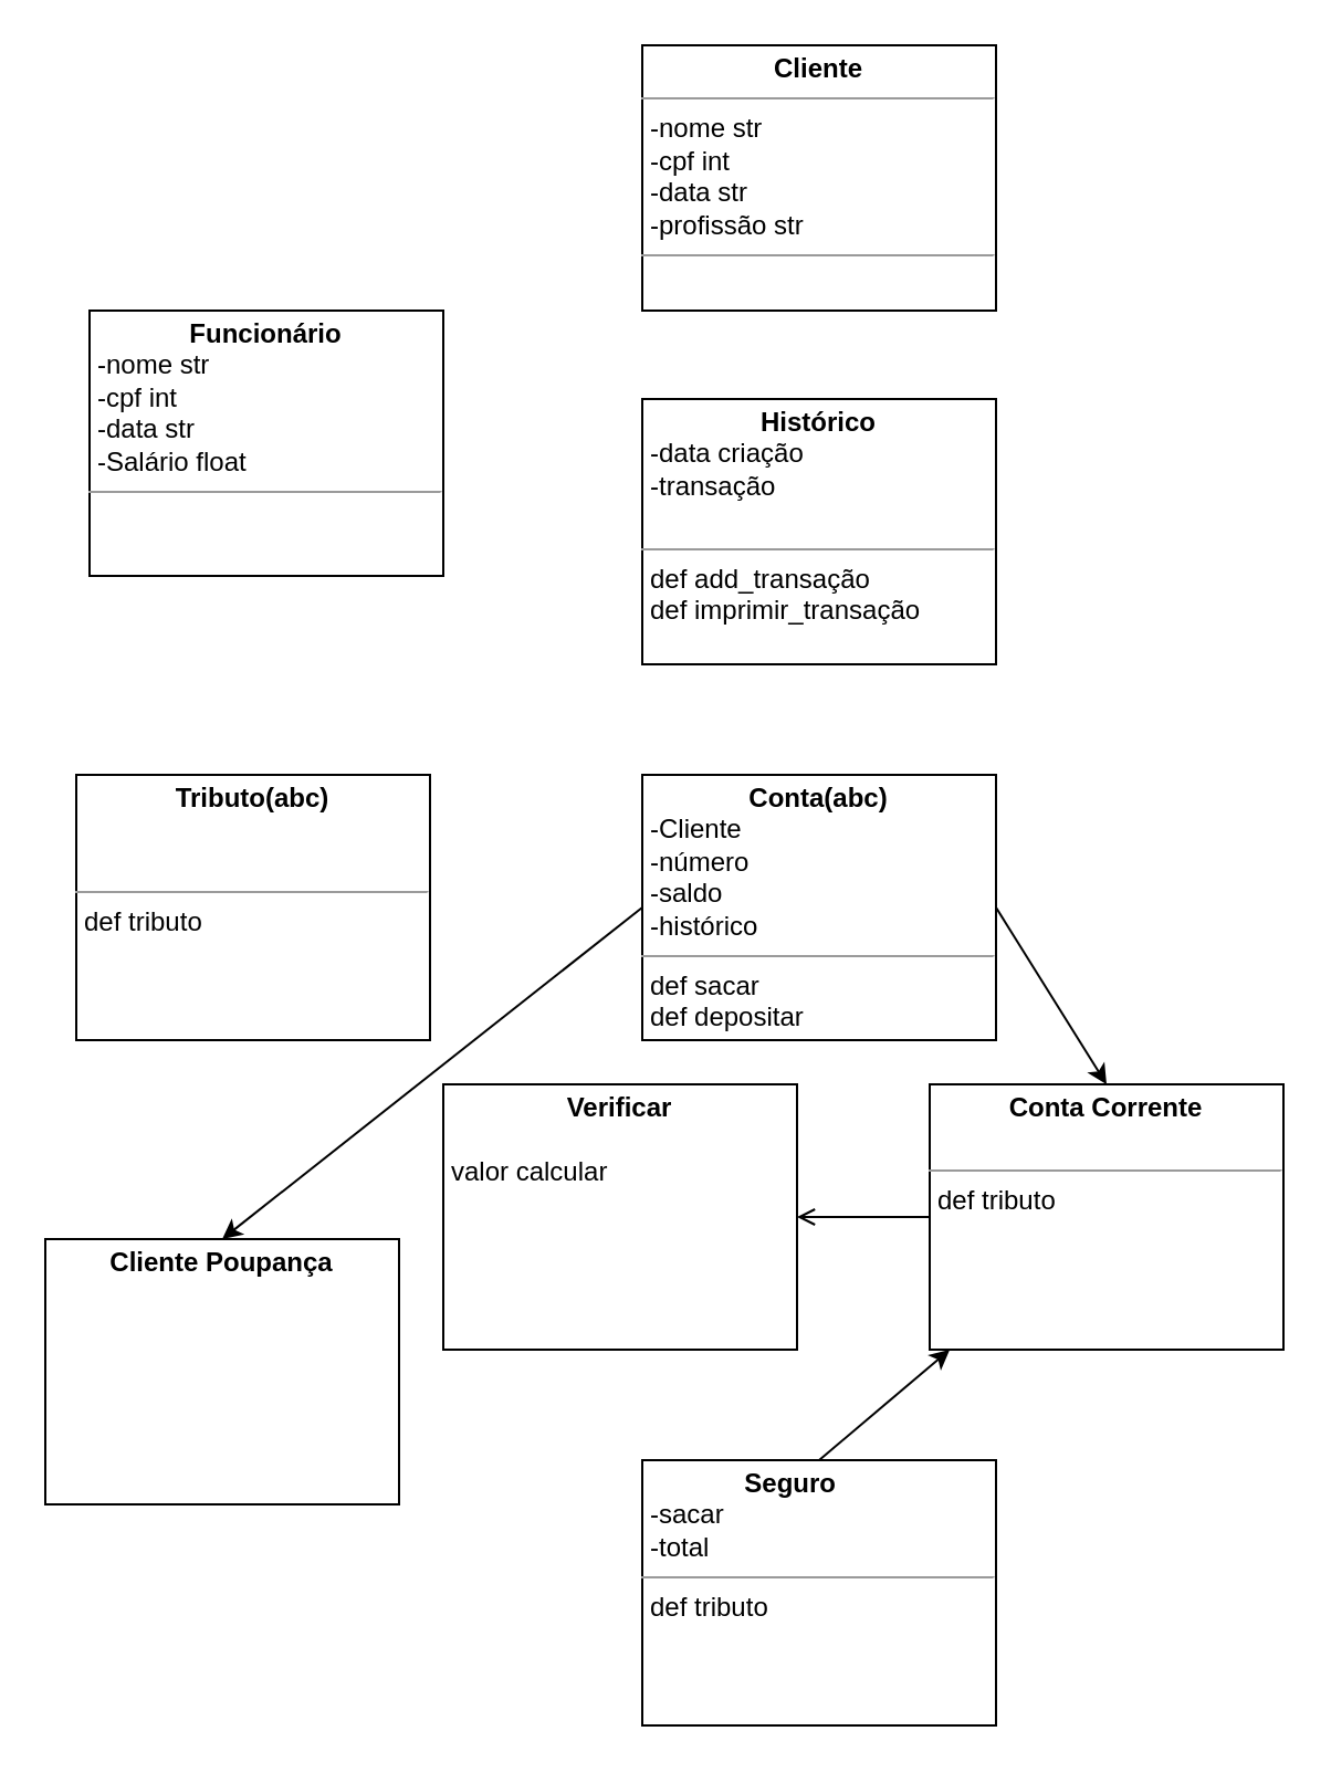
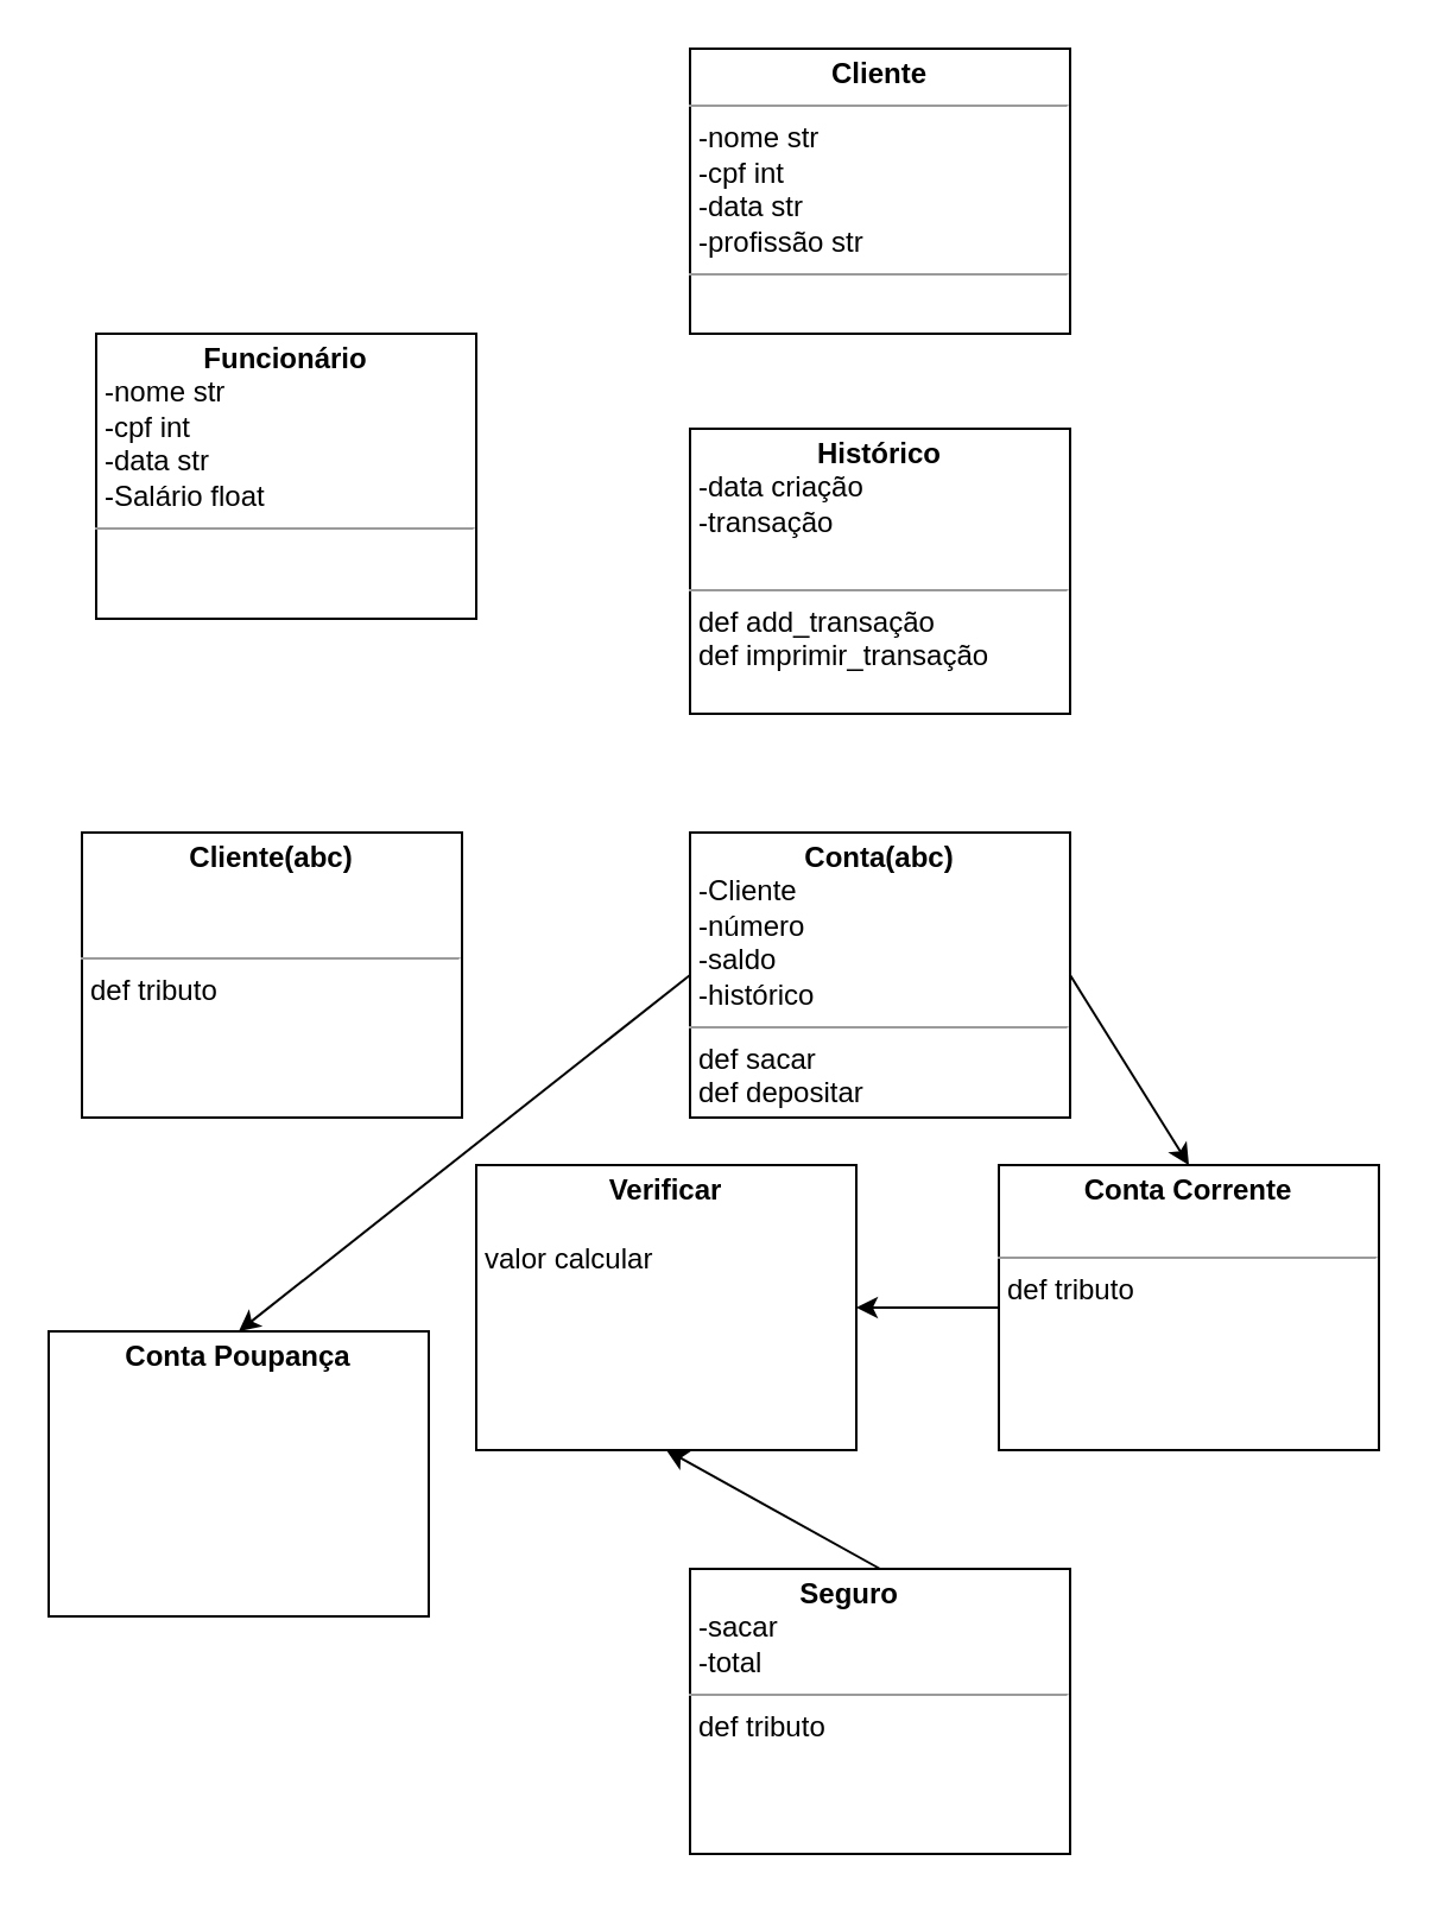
  <mxCell id="0" />
  <mxCell id="1" parent="0" />
  <mxCell id="2" value="&lt;p style=&quot;margin: 0px ; margin-top: 4px ; text-align: center&quot;&gt;&lt;b&gt;Cliente&lt;/b&gt;&lt;/p&gt;&lt;hr size=&quot;1&quot;&gt;&lt;p style=&quot;margin: 0px ; margin-left: 4px&quot;&gt;-nome str&lt;/p&gt;&lt;p style=&quot;margin: 0px ; margin-left: 4px&quot;&gt;-cpf int&lt;/p&gt;&lt;p style=&quot;margin: 0px ; margin-left: 4px&quot;&gt;-data str&lt;/p&gt;&lt;p style=&quot;margin: 0px ; margin-left: 4px&quot;&gt;-profissão str&lt;/p&gt;&lt;hr size=&quot;1&quot;&gt;&lt;p style=&quot;margin: 0px ; margin-left: 4px&quot;&gt;&lt;br&gt;&lt;/p&gt;" style="verticalAlign=top;align=left;overflow=fill;fontSize=12;fontFamily=Helvetica;html=1;" vertex="1" parent="1"><mxGeometry x="290" y="20" width="160" height="120" as="geometry" /></mxCell>
  <mxCell id="3" value="&lt;p style=&quot;margin: 0px ; margin-top: 4px ; text-align: center&quot;&gt;&lt;b&gt;Funcionário&lt;/b&gt;&lt;/p&gt;&lt;p style=&quot;margin: 0px ; margin-left: 4px&quot;&gt;-nome str&lt;/p&gt;&lt;p style=&quot;margin: 0px ; margin-left: 4px&quot;&gt;-cpf int&lt;/p&gt;&lt;p style=&quot;margin: 0px ; margin-left: 4px&quot;&gt;-data str&lt;/p&gt;&lt;p style=&quot;margin: 0px ; margin-left: 4px&quot;&gt;-Salário float&lt;/p&gt;&lt;hr size=&quot;1&quot;&gt;&lt;p style=&quot;margin: 0px ; margin-left: 4px&quot;&gt;&lt;br&gt;&lt;/p&gt;" style="verticalAlign=top;align=left;overflow=fill;fontSize=12;fontFamily=Helvetica;html=1;" vertex="1" parent="1"><mxGeometry x="40" y="140" width="160" height="120" as="geometry" /></mxCell>
  <mxCell id="4" value="&lt;p style=&quot;text-align: center ; margin: 4px 0px 0px&quot;&gt;&lt;span style=&quot;text-align: left&quot;&gt;&lt;b&gt;Verificar&lt;/b&gt;&lt;/span&gt;&lt;br&gt;&lt;/p&gt;&lt;p style=&quot;margin: 0px ; margin-left: 4px&quot;&gt;&lt;/p&gt;&lt;p style=&quot;margin: 0px ; margin-left: 4px&quot;&gt;&lt;br&gt;&lt;/p&gt;&lt;p style=&quot;margin: 0px ; margin-left: 4px&quot;&gt;valor calcular&lt;/p&gt;" style="verticalAlign=top;align=left;overflow=fill;fontSize=12;fontFamily=Helvetica;html=1;" vertex="1" parent="1"><mxGeometry x="200" y="490" width="160" height="120" as="geometry" /></mxCell>
  <mxCell id="5" value="&lt;p style=&quot;margin: 0px ; margin-top: 4px ; text-align: center&quot;&gt;&lt;b&gt;Histórico&lt;/b&gt;&lt;/p&gt;&lt;p style=&quot;margin: 0px ; margin-left: 4px&quot;&gt;-data criação&lt;/p&gt;&lt;p style=&quot;margin: 0px ; margin-left: 4px&quot;&gt;-transação&lt;/p&gt;&lt;p style=&quot;margin: 0px ; margin-left: 4px&quot;&gt;&lt;br&gt;&lt;/p&gt;&lt;hr size=&quot;1&quot;&gt;&lt;p style=&quot;margin: 0px ; margin-left: 4px&quot;&gt;def add_transação&lt;/p&gt;&lt;p style=&quot;margin: 0px ; margin-left: 4px&quot;&gt;def imprimir_transação&lt;/p&gt;" style="verticalAlign=top;align=left;overflow=fill;fontSize=12;fontFamily=Helvetica;html=1;" vertex="1" parent="1"><mxGeometry x="290" y="180" width="160" height="120" as="geometry" /></mxCell>
- <mxCell id="6" value="&lt;p style=&quot;margin: 0px ; margin-top: 4px ; text-align: center&quot;&gt;&lt;b&gt;Tributo(abc)&lt;/b&gt;&lt;/p&gt;&lt;p style=&quot;margin: 0px ; margin-left: 4px&quot;&gt;&lt;br&gt;&lt;/p&gt;&lt;p style=&quot;margin: 0px ; margin-left: 4px&quot;&gt;&lt;br&gt;&lt;/p&gt;&lt;hr size=&quot;1&quot;&gt;&lt;p style=&quot;margin: 0px ; margin-left: 4px&quot;&gt;def tributo&lt;/p&gt;" style="verticalAlign=top;align=left;overflow=fill;fontSize=12;fontFamily=Helvetica;html=1;" vertex="1" parent="1"><mxGeometry x="34" y="350" width="160" height="120" as="geometry" /></mxCell>
+ <mxCell id="6" value="&lt;p style=&quot;margin: 0px ; margin-top: 4px ; text-align: center&quot;&gt;&lt;b&gt;Cliente(abc)&lt;/b&gt;&lt;/p&gt;&lt;p style=&quot;margin: 0px ; margin-left: 4px&quot;&gt;&lt;br&gt;&lt;/p&gt;&lt;p style=&quot;margin: 0px ; margin-left: 4px&quot;&gt;&lt;br&gt;&lt;/p&gt;&lt;hr size=&quot;1&quot;&gt;&lt;p style=&quot;margin: 0px ; margin-left: 4px&quot;&gt;def tributo&lt;/p&gt;" style="verticalAlign=top;align=left;overflow=fill;fontSize=12;fontFamily=Helvetica;html=1;" vertex="1" parent="1"><mxGeometry x="34" y="350" width="160" height="120" as="geometry" /></mxCell>
  <mxCell id="7" style="edgeStyle=none;html=1;exitX=0;exitY=0.5;exitDx=0;exitDy=0;entryX=0.5;entryY=0;entryDx=0;entryDy=0;" edge="1" parent="1" source="9" target="10"><mxGeometry relative="1" as="geometry" /></mxCell>
  <mxCell id="8" style="edgeStyle=none;html=1;exitX=1;exitY=0.5;exitDx=0;exitDy=0;entryX=0.5;entryY=0;entryDx=0;entryDy=0;" edge="1" parent="1" source="9" target="12"><mxGeometry relative="1" as="geometry" /></mxCell>
  <mxCell id="9" value="&lt;p style=&quot;margin: 0px ; margin-top: 4px ; text-align: center&quot;&gt;&lt;b&gt;Conta(abc)&lt;/b&gt;&lt;/p&gt;&lt;p style=&quot;margin: 0px ; margin-left: 4px&quot;&gt;-Cliente&lt;/p&gt;&lt;p style=&quot;margin: 0px ; margin-left: 4px&quot;&gt;-número&lt;/p&gt;&lt;p style=&quot;margin: 0px ; margin-left: 4px&quot;&gt;-saldo&lt;/p&gt;&lt;p style=&quot;margin: 0px ; margin-left: 4px&quot;&gt;-histórico&lt;/p&gt;&lt;hr size=&quot;1&quot;&gt;&lt;p style=&quot;margin: 0px ; margin-left: 4px&quot;&gt;def sacar&lt;/p&gt;&lt;p style=&quot;margin: 0px ; margin-left: 4px&quot;&gt;def depositar&lt;/p&gt;" style="verticalAlign=top;align=left;overflow=fill;fontSize=12;fontFamily=Helvetica;html=1;" vertex="1" parent="1"><mxGeometry x="290" y="350" width="160" height="120" as="geometry" /></mxCell>
- <mxCell id="10" value="&lt;p style=&quot;margin: 0px ; margin-top: 4px ; text-align: center&quot;&gt;&lt;b&gt;Cliente Poupança&lt;/b&gt;&lt;/p&gt;" style="verticalAlign=top;align=left;overflow=fill;fontSize=12;fontFamily=Helvetica;html=1;" vertex="1" parent="1"><mxGeometry x="20" y="560" width="160" height="120" as="geometry" /></mxCell>
- <mxCell id="11" style="edgeStyle=none;html=1;exitX=0;exitY=0.5;exitDx=0;exitDy=0;entryX=1;entryY=0.5;entryDx=0;entryDy=0;endArrow=open;" edge="1" parent="1" source="12" target="4"><mxGeometry relative="1" as="geometry" /></mxCell>
+ <mxCell id="10" value="&lt;p style=&quot;margin: 0px ; margin-top: 4px ; text-align: center&quot;&gt;&lt;b&gt;Conta Poupança&lt;/b&gt;&lt;/p&gt;" style="verticalAlign=top;align=left;overflow=fill;fontSize=12;fontFamily=Helvetica;html=1;" vertex="1" parent="1"><mxGeometry x="20" y="560" width="160" height="120" as="geometry" /></mxCell>
+ <mxCell id="11" style="edgeStyle=none;html=1;exitX=0;exitY=0.5;exitDx=0;exitDy=0;entryX=1;entryY=0.5;entryDx=0;entryDy=0;" edge="1" parent="1" source="12" target="4"><mxGeometry relative="1" as="geometry" /></mxCell>
  <mxCell id="12" value="&lt;p style=&quot;margin: 0px ; margin-top: 4px ; text-align: center&quot;&gt;&lt;b&gt;Conta Corrente&lt;/b&gt;&lt;/p&gt;&lt;p style=&quot;margin: 0px ; margin-left: 4px&quot;&gt;&lt;br&gt;&lt;/p&gt;&lt;hr size=&quot;1&quot;&gt;&lt;p style=&quot;margin: 0px ; margin-left: 4px&quot;&gt;def tributo&lt;/p&gt;" style="verticalAlign=top;align=left;overflow=fill;fontSize=12;fontFamily=Helvetica;html=1;" vertex="1" parent="1"><mxGeometry x="420" y="490" width="160" height="120" as="geometry" /></mxCell>
- <mxCell id="13" style="edgeStyle=none;html=1;exitX=0.5;exitY=0;exitDx=0;exitDy=0;" edge="1" parent="1" source="14" target="12"><mxGeometry relative="1" as="geometry" /></mxCell>
+ <mxCell id="13" style="edgeStyle=none;html=1;exitX=0.5;exitY=0;exitDx=0;exitDy=0;entryX=0.5;entryY=1;entryDx=0;entryDy=0;" edge="1" parent="1" source="14" target="4"><mxGeometry relative="1" as="geometry" /></mxCell>
  <mxCell id="14" value="&lt;p style=&quot;text-align: left ; margin: 4px 0px 0px&quot;&gt;&lt;b&gt;&amp;nbsp; &amp;nbsp; &amp;nbsp; &amp;nbsp; &amp;nbsp; &amp;nbsp; &amp;nbsp; Seguro&lt;/b&gt;&lt;/p&gt;&lt;p style=&quot;margin: 0px ; margin-left: 4px&quot;&gt;-sacar&lt;/p&gt;&lt;p style=&quot;margin: 0px ; margin-left: 4px&quot;&gt;-total&lt;/p&gt;&lt;hr size=&quot;1&quot;&gt;&lt;p style=&quot;margin: 0px ; margin-left: 4px&quot;&gt;def tributo&lt;/p&gt;" style="verticalAlign=top;align=left;overflow=fill;fontSize=12;fontFamily=Helvetica;html=1;" vertex="1" parent="1"><mxGeometry x="290" y="660" width="160" height="120" as="geometry" /></mxCell>
